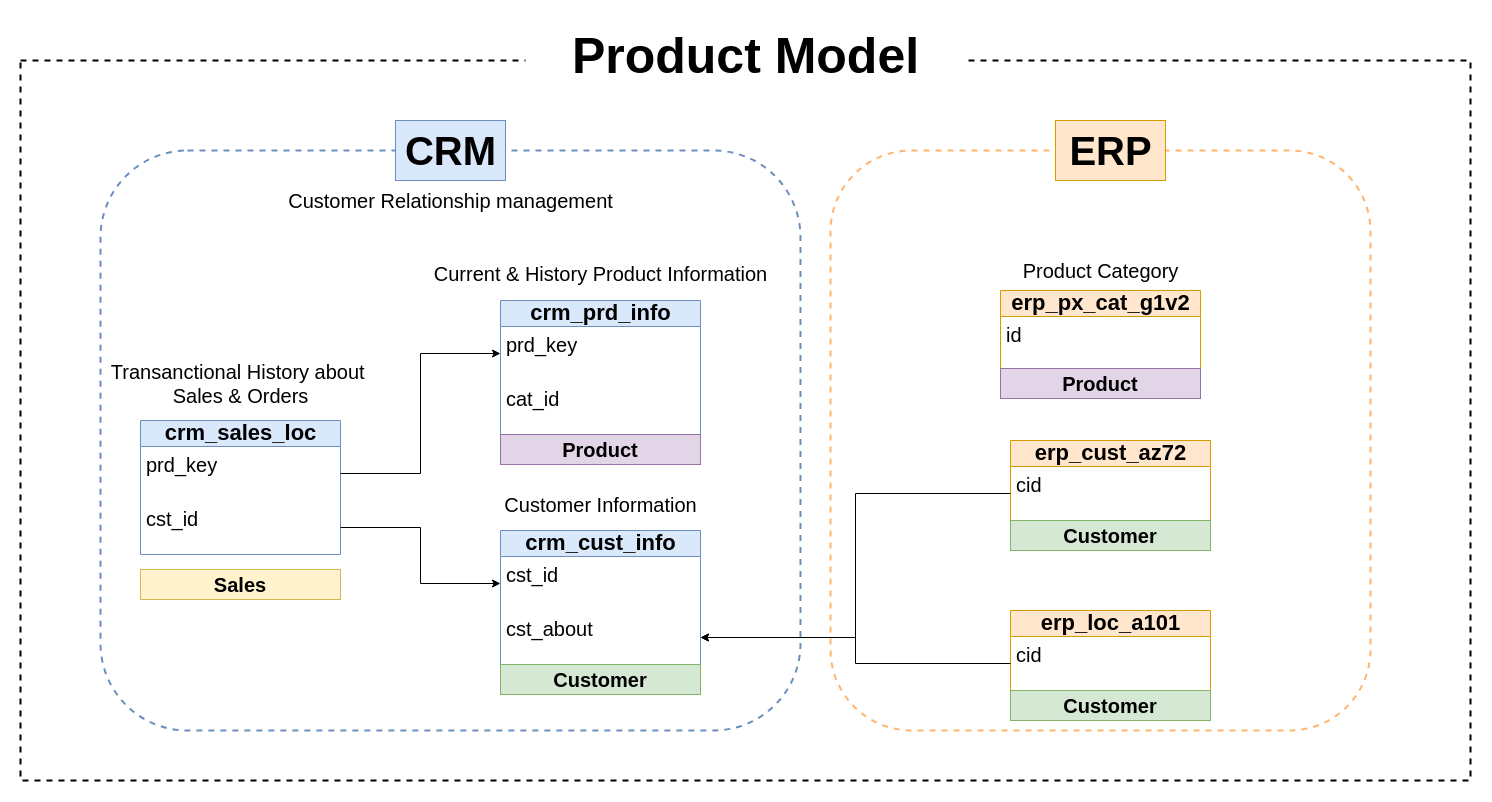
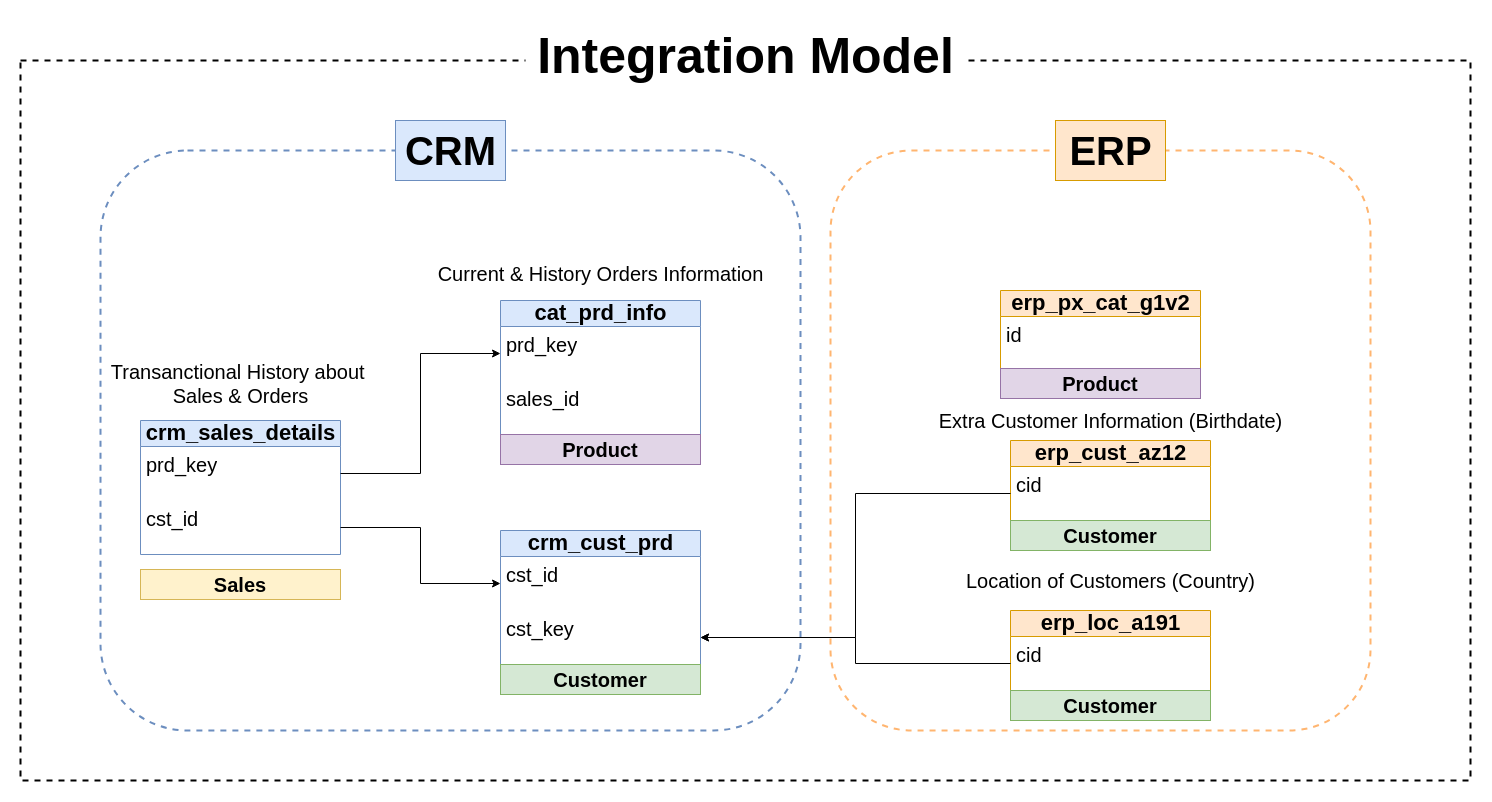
  <mxCell id="0" />
  <mxCell id="1" parent="0" />
  <mxCell id="2" value="" style="rounded=0;whiteSpace=wrap;html=1;fillColor=none;dashed=1;strokeWidth=2;" vertex="1" parent="1"><mxGeometry x="20" y="60" width="1450" height="720" as="geometry" /></mxCell>
  <mxCell id="3" value="" style="rounded=1;whiteSpace=wrap;html=1;fillColor=none;dashed=1;strokeColor=#FFB570;strokeWidth=2;" parent="1" vertex="1"><mxGeometry x="830" y="150" width="540" height="580" as="geometry" /></mxCell>
  <mxCell id="4" value="&lt;font color=&quot;#000000&quot;&gt;&lt;span style=&quot;font-size: 22px;&quot;&gt;&lt;b&gt;erp_px_cat_g1v2&lt;/b&gt;&lt;/span&gt;&lt;/font&gt;" style="swimlane;fontStyle=0;childLayout=stackLayout;horizontal=1;startSize=26;fillColor=#ffe6cc;horizontalStack=0;resizeParent=1;resizeParentMax=0;resizeLast=0;collapsible=1;marginBottom=0;html=1;strokeColor=#d79b00;" parent="1" vertex="1"><mxGeometry x="1000" y="290" width="200" height="80" as="geometry" /></mxCell>
  <mxCell id="5" value="&lt;font style=&quot;font-size: 20px;&quot;&gt;id&lt;/font&gt;" style="text;strokeColor=none;fillColor=none;align=left;verticalAlign=top;spacingLeft=4;spacingRight=4;overflow=hidden;rotatable=0;points=[[0,0.5],[1,0.5]];portConstraint=eastwest;whiteSpace=wrap;html=1;" parent="4" vertex="1"><mxGeometry y="26" width="200" height="54" as="geometry" /></mxCell>
  <mxCell id="6" value="" style="rounded=1;whiteSpace=wrap;html=1;fillColor=none;strokeColor=#6c8ebf;dashed=1;strokeWidth=2;" parent="1" vertex="1"><mxGeometry x="100" y="150" width="700" height="580" as="geometry" /></mxCell>
- <mxCell id="7" value="&lt;b&gt;&lt;font style=&quot;color: rgb(0, 0, 0); font-size: 22px;&quot;&gt;crm_cust_info&lt;/font&gt;&lt;/b&gt;" style="swimlane;fontStyle=0;childLayout=stackLayout;horizontal=1;startSize=26;fillColor=#dae8fc;horizontalStack=0;resizeParent=1;resizeParentMax=0;resizeLast=0;collapsible=1;marginBottom=0;html=1;strokeColor=#6c8ebf;" parent="1" vertex="1"><mxGeometry x="500" y="530" width="200" height="134" as="geometry" /></mxCell>
+ <mxCell id="7" value="&lt;b&gt;&lt;font style=&quot;color: rgb(0, 0, 0); font-size: 22px;&quot;&gt;crm_cust_prd&lt;/font&gt;&lt;/b&gt;" style="swimlane;fontStyle=0;childLayout=stackLayout;horizontal=1;startSize=26;fillColor=#dae8fc;horizontalStack=0;resizeParent=1;resizeParentMax=0;resizeLast=0;collapsible=1;marginBottom=0;html=1;strokeColor=#6c8ebf;" parent="1" vertex="1"><mxGeometry x="500" y="530" width="200" height="134" as="geometry" /></mxCell>
  <mxCell id="8" value="&lt;font style=&quot;font-size: 20px;&quot;&gt;cst_id&lt;/font&gt;" style="text;strokeColor=none;fillColor=none;align=left;verticalAlign=top;spacingLeft=4;spacingRight=4;overflow=hidden;rotatable=0;points=[[0,0.5],[1,0.5]];portConstraint=eastwest;whiteSpace=wrap;html=1;" parent="7" vertex="1"><mxGeometry y="26" width="200" height="54" as="geometry" /></mxCell>
- <mxCell id="9" value="&lt;font style=&quot;font-size: 20px;&quot;&gt;cst_about&lt;/font&gt;" style="text;strokeColor=none;fillColor=none;align=left;verticalAlign=top;spacingLeft=4;spacingRight=4;overflow=hidden;rotatable=0;points=[[0,0.5],[1,0.5]];portConstraint=eastwest;whiteSpace=wrap;html=1;" parent="7" vertex="1"><mxGeometry y="80" width="200" height="54" as="geometry" /></mxCell>
- <mxCell id="10" value="&lt;b&gt;&lt;font style=&quot;color: rgb(0, 0, 0); font-size: 22px;&quot;&gt;crm_prd_info&lt;/font&gt;&lt;/b&gt;" style="swimlane;fontStyle=0;childLayout=stackLayout;horizontal=1;startSize=26;fillColor=#dae8fc;horizontalStack=0;resizeParent=1;resizeParentMax=0;resizeLast=0;collapsible=1;marginBottom=0;html=1;strokeColor=#6c8ebf;" parent="1" vertex="1"><mxGeometry x="500" y="300" width="200" height="134" as="geometry" /></mxCell>
+ <mxCell id="9" value="&lt;font style=&quot;font-size: 20px;&quot;&gt;cst_key&lt;/font&gt;" style="text;strokeColor=none;fillColor=none;align=left;verticalAlign=top;spacingLeft=4;spacingRight=4;overflow=hidden;rotatable=0;points=[[0,0.5],[1,0.5]];portConstraint=eastwest;whiteSpace=wrap;html=1;" parent="7" vertex="1"><mxGeometry y="80" width="200" height="54" as="geometry" /></mxCell>
+ <mxCell id="10" value="&lt;b&gt;&lt;font style=&quot;color: rgb(0, 0, 0); font-size: 22px;&quot;&gt;cat_prd_info&lt;/font&gt;&lt;/b&gt;" style="swimlane;fontStyle=0;childLayout=stackLayout;horizontal=1;startSize=26;fillColor=#dae8fc;horizontalStack=0;resizeParent=1;resizeParentMax=0;resizeLast=0;collapsible=1;marginBottom=0;html=1;strokeColor=#6c8ebf;" parent="1" vertex="1"><mxGeometry x="500" y="300" width="200" height="134" as="geometry" /></mxCell>
  <mxCell id="11" value="&lt;font style=&quot;font-size: 20px;&quot;&gt;prd_key&lt;/font&gt;" style="text;strokeColor=none;fillColor=none;align=left;verticalAlign=top;spacingLeft=4;spacingRight=4;overflow=hidden;rotatable=0;points=[[0,0.5],[1,0.5]];portConstraint=eastwest;whiteSpace=wrap;html=1;" parent="10" vertex="1"><mxGeometry y="26" width="200" height="54" as="geometry" /></mxCell>
- <mxCell id="12" value="&lt;font style=&quot;font-size: 20px;&quot;&gt;cat_id&lt;/font&gt;" style="text;strokeColor=none;fillColor=none;align=left;verticalAlign=top;spacingLeft=4;spacingRight=4;overflow=hidden;rotatable=0;points=[[0,0.5],[1,0.5]];portConstraint=eastwest;whiteSpace=wrap;html=1;" parent="10" vertex="1"><mxGeometry y="80" width="200" height="54" as="geometry" /></mxCell>
- <mxCell id="13" value="&lt;b&gt;&lt;font style=&quot;color: rgb(0, 0, 0); font-size: 22px;&quot;&gt;crm_sales_loc&lt;/font&gt;&lt;/b&gt;" style="swimlane;fontStyle=0;childLayout=stackLayout;horizontal=1;startSize=26;fillColor=#dae8fc;horizontalStack=0;resizeParent=1;resizeParentMax=0;resizeLast=0;collapsible=1;marginBottom=0;html=1;strokeColor=#6c8ebf;" parent="1" vertex="1"><mxGeometry x="140" y="420" width="200" height="134" as="geometry" /></mxCell>
+ <mxCell id="12" value="&lt;font style=&quot;font-size: 20px;&quot;&gt;sales_id&lt;/font&gt;" style="text;strokeColor=none;fillColor=none;align=left;verticalAlign=top;spacingLeft=4;spacingRight=4;overflow=hidden;rotatable=0;points=[[0,0.5],[1,0.5]];portConstraint=eastwest;whiteSpace=wrap;html=1;" parent="10" vertex="1"><mxGeometry y="80" width="200" height="54" as="geometry" /></mxCell>
+ <mxCell id="13" value="&lt;b&gt;&lt;font style=&quot;color: rgb(0, 0, 0); font-size: 22px;&quot;&gt;crm_sales_details&lt;/font&gt;&lt;/b&gt;" style="swimlane;fontStyle=0;childLayout=stackLayout;horizontal=1;startSize=26;fillColor=#dae8fc;horizontalStack=0;resizeParent=1;resizeParentMax=0;resizeLast=0;collapsible=1;marginBottom=0;html=1;strokeColor=#6c8ebf;" parent="1" vertex="1"><mxGeometry x="140" y="420" width="200" height="134" as="geometry" /></mxCell>
  <mxCell id="14" value="&lt;font style=&quot;font-size: 20px;&quot;&gt;prd_key&lt;/font&gt;" style="text;strokeColor=none;fillColor=none;align=left;verticalAlign=top;spacingLeft=4;spacingRight=4;overflow=hidden;rotatable=0;points=[[0,0.5],[1,0.5]];portConstraint=eastwest;whiteSpace=wrap;html=1;" parent="13" vertex="1"><mxGeometry y="26" width="200" height="54" as="geometry" /></mxCell>
  <mxCell id="15" value="&lt;font style=&quot;font-size: 20px;&quot;&gt;cst_id&lt;/font&gt;" style="text;strokeColor=none;fillColor=none;align=left;verticalAlign=top;spacingLeft=4;spacingRight=4;overflow=hidden;rotatable=0;points=[[0,0.5],[1,0.5]];portConstraint=eastwest;whiteSpace=wrap;html=1;" parent="13" vertex="1"><mxGeometry y="80" width="200" height="54" as="geometry" /></mxCell>
  <mxCell id="16" style="edgeStyle=orthogonalEdgeStyle;rounded=0;orthogonalLoop=1;jettySize=auto;html=1;entryX=0;entryY=0.5;entryDx=0;entryDy=0;" parent="1" source="15" target="8" edge="1"><mxGeometry relative="1" as="geometry" /></mxCell>
  <mxCell id="17" style="edgeStyle=orthogonalEdgeStyle;rounded=0;orthogonalLoop=1;jettySize=auto;html=1;entryX=0;entryY=0.5;entryDx=0;entryDy=0;" parent="1" source="14" target="11" edge="1"><mxGeometry relative="1" as="geometry" /></mxCell>
- <mxCell id="18" value="&lt;font style=&quot;font-size: 50px;&quot;&gt;&lt;b style=&quot;&quot;&gt;Product Model&lt;/b&gt;&lt;/font&gt;" style="text;html=1;align=center;verticalAlign=middle;resizable=0;points=[];autosize=1;strokeColor=none;fillColor=default;" parent="1" vertex="1"><mxGeometry x="525" y="20" width="440" height="70" as="geometry" /></mxCell>
- <mxCell id="19" value="&lt;font color=&quot;#000000&quot;&gt;&lt;span style=&quot;font-size: 22px;&quot;&gt;&lt;b&gt;erp_cust_az72&lt;/b&gt;&lt;/span&gt;&lt;/font&gt;" style="swimlane;fontStyle=0;childLayout=stackLayout;horizontal=1;startSize=26;fillColor=#ffe6cc;horizontalStack=0;resizeParent=1;resizeParentMax=0;resizeLast=0;collapsible=1;marginBottom=0;html=1;strokeColor=#d79b00;" parent="1" vertex="1"><mxGeometry x="1010" y="440" width="200" height="80" as="geometry" /></mxCell>
+ <mxCell id="18" value="&lt;font style=&quot;font-size: 50px;&quot;&gt;&lt;b style=&quot;&quot;&gt;Integration Model&lt;/b&gt;&lt;/font&gt;" style="text;html=1;align=center;verticalAlign=middle;resizable=0;points=[];autosize=1;strokeColor=none;fillColor=default;" parent="1" vertex="1"><mxGeometry x="525" y="20" width="440" height="70" as="geometry" /></mxCell>
+ <mxCell id="19" value="&lt;font color=&quot;#000000&quot;&gt;&lt;span style=&quot;font-size: 22px;&quot;&gt;&lt;b&gt;erp_cust_az12&lt;/b&gt;&lt;/span&gt;&lt;/font&gt;" style="swimlane;fontStyle=0;childLayout=stackLayout;horizontal=1;startSize=26;fillColor=#ffe6cc;horizontalStack=0;resizeParent=1;resizeParentMax=0;resizeLast=0;collapsible=1;marginBottom=0;html=1;strokeColor=#d79b00;" parent="1" vertex="1"><mxGeometry x="1010" y="440" width="200" height="80" as="geometry" /></mxCell>
  <mxCell id="20" value="&lt;font style=&quot;font-size: 20px;&quot;&gt;cid&lt;/font&gt;" style="text;strokeColor=none;fillColor=none;align=left;verticalAlign=top;spacingLeft=4;spacingRight=4;overflow=hidden;rotatable=0;points=[[0,0.5],[1,0.5]];portConstraint=eastwest;whiteSpace=wrap;html=1;" parent="19" vertex="1"><mxGeometry y="26" width="200" height="54" as="geometry" /></mxCell>
- <mxCell id="21" value="&lt;font style=&quot;font-size: 20px;&quot;&gt;Customer Information&lt;/font&gt;" style="text;html=1;align=center;verticalAlign=middle;resizable=0;points=[];autosize=1;strokeColor=none;fillColor=none;" parent="1" vertex="1"><mxGeometry x="490" y="484" width="220" height="40" as="geometry" /></mxCell>
- <mxCell id="22" value="&lt;font style=&quot;font-size: 20px;&quot;&gt;Current &amp;amp; History Product Information&lt;/font&gt;" style="text;html=1;align=center;verticalAlign=middle;resizable=0;points=[];autosize=1;strokeColor=none;fillColor=none;" parent="1" vertex="1"><mxGeometry x="420" y="253" width="360" height="40" as="geometry" /></mxCell>
+ <mxCell id="22" value="&lt;font style=&quot;font-size: 20px;&quot;&gt;Current &amp;amp; History Orders Information&lt;/font&gt;" style="text;html=1;align=center;verticalAlign=middle;resizable=0;points=[];autosize=1;strokeColor=none;fillColor=none;" parent="1" vertex="1"><mxGeometry x="420" y="253" width="360" height="40" as="geometry" /></mxCell>
  <mxCell id="23" value="&lt;font style=&quot;font-size: 20px;&quot;&gt;Transanctional History about&amp;nbsp;&lt;/font&gt;&lt;div&gt;&lt;font style=&quot;font-size: 20px;&quot;&gt;Sales &amp;amp; Orders&lt;/font&gt;&lt;/div&gt;" style="text;html=1;align=center;verticalAlign=middle;resizable=0;points=[];autosize=1;strokeColor=none;fillColor=none;" parent="1" vertex="1"><mxGeometry x="90" y="353" width="300" height="60" as="geometry" /></mxCell>
+ <mxCell id="24" value="&lt;font style=&quot;font-size: 20px;&quot;&gt;Extra Customer Information (Birthdate)&lt;/font&gt;" style="text;html=1;align=center;verticalAlign=middle;resizable=0;points=[];autosize=1;strokeColor=none;fillColor=none;" parent="1" vertex="1"><mxGeometry x="925" y="400" width="370" height="40" as="geometry" /></mxCell>
  <mxCell id="25" style="edgeStyle=orthogonalEdgeStyle;rounded=0;orthogonalLoop=1;jettySize=auto;html=1;entryX=1;entryY=0.5;entryDx=0;entryDy=0;" parent="1" source="20" target="9" edge="1"><mxGeometry relative="1" as="geometry" /></mxCell>
- <mxCell id="26" value="&lt;font color=&quot;#000000&quot;&gt;&lt;span style=&quot;font-size: 22px;&quot;&gt;&lt;b&gt;erp_loc_a101&lt;/b&gt;&lt;/span&gt;&lt;/font&gt;" style="swimlane;fontStyle=0;childLayout=stackLayout;horizontal=1;startSize=26;fillColor=#ffe6cc;horizontalStack=0;resizeParent=1;resizeParentMax=0;resizeLast=0;collapsible=1;marginBottom=0;html=1;strokeColor=#d79b00;" parent="1" vertex="1"><mxGeometry x="1010" y="610" width="200" height="80" as="geometry" /></mxCell>
+ <mxCell id="26" value="&lt;font color=&quot;#000000&quot;&gt;&lt;span style=&quot;font-size: 22px;&quot;&gt;&lt;b&gt;erp_loc_a191&lt;/b&gt;&lt;/span&gt;&lt;/font&gt;" style="swimlane;fontStyle=0;childLayout=stackLayout;horizontal=1;startSize=26;fillColor=#ffe6cc;horizontalStack=0;resizeParent=1;resizeParentMax=0;resizeLast=0;collapsible=1;marginBottom=0;html=1;strokeColor=#d79b00;" parent="1" vertex="1"><mxGeometry x="1010" y="610" width="200" height="80" as="geometry" /></mxCell>
  <mxCell id="27" value="&lt;font style=&quot;font-size: 20px;&quot;&gt;cid&lt;/font&gt;" style="text;strokeColor=none;fillColor=none;align=left;verticalAlign=top;spacingLeft=4;spacingRight=4;overflow=hidden;rotatable=0;points=[[0,0.5],[1,0.5]];portConstraint=eastwest;whiteSpace=wrap;html=1;" parent="26" vertex="1"><mxGeometry y="26" width="200" height="54" as="geometry" /></mxCell>
  <mxCell id="28" style="edgeStyle=orthogonalEdgeStyle;rounded=0;orthogonalLoop=1;jettySize=auto;html=1;entryX=1;entryY=0.5;entryDx=0;entryDy=0;" parent="1" source="27" target="9" edge="1"><mxGeometry relative="1" as="geometry" /></mxCell>
- <mxCell id="30" value="&lt;font style=&quot;font-size: 20px;&quot;&gt;Product Category&lt;/font&gt;" style="text;html=1;align=center;verticalAlign=middle;resizable=0;points=[];autosize=1;strokeColor=none;fillColor=none;" parent="1" vertex="1"><mxGeometry x="1010" y="250" width="180" height="40" as="geometry" /></mxCell>
+ <mxCell id="29" value="&lt;font style=&quot;font-size: 20px;&quot;&gt;Location of Customers (Country)&lt;/font&gt;" style="text;html=1;align=center;verticalAlign=middle;resizable=0;points=[];autosize=1;strokeColor=none;fillColor=none;" parent="1" vertex="1"><mxGeometry x="955" y="560" width="310" height="40" as="geometry" /></mxCell>
  <mxCell id="31" value="&lt;font style=&quot;font-size: 40px; color: rgb(0, 0, 0);&quot;&gt;&lt;b&gt;CRM&lt;/b&gt;&lt;/font&gt;" style="text;html=1;align=center;verticalAlign=middle;resizable=0;points=[];autosize=1;strokeColor=#6c8ebf;fillColor=#dae8fc;" parent="1" vertex="1"><mxGeometry x="395" y="120" width="110" height="60" as="geometry" /></mxCell>
  <mxCell id="32" value="&lt;font style=&quot;font-size: 40px; color: rgb(0, 0, 0);&quot;&gt;&lt;b&gt;ERP&lt;/b&gt;&lt;/font&gt;" style="text;html=1;align=center;verticalAlign=middle;resizable=0;points=[];autosize=1;strokeColor=#d79b00;fillColor=#ffe6cc;" parent="1" vertex="1"><mxGeometry x="1055" y="120" width="110" height="60" as="geometry" /></mxCell>
  <mxCell id="33" value="&lt;b&gt;&lt;font style=&quot;font-size: 20px; color: rgb(0, 0, 0);&quot;&gt;Product&lt;/font&gt;&lt;/b&gt;" style="text;html=1;strokeColor=#9673a6;fillColor=#e1d5e7;align=center;verticalAlign=middle;whiteSpace=wrap;overflow=hidden;" parent="1" vertex="1"><mxGeometry x="500" y="434" width="200" height="30" as="geometry" /></mxCell>
  <mxCell id="34" value="&lt;b&gt;&lt;font style=&quot;font-size: 20px; color: rgb(0, 0, 0);&quot;&gt;Product&lt;/font&gt;&lt;/b&gt;" style="text;html=1;strokeColor=#9673a6;fillColor=#e1d5e7;align=center;verticalAlign=middle;whiteSpace=wrap;overflow=hidden;" parent="1" vertex="1"><mxGeometry x="1000" y="368" width="200" height="30" as="geometry" /></mxCell>
  <mxCell id="35" value="&lt;b&gt;&lt;font style=&quot;font-size: 20px; color: rgb(0, 0, 0);&quot;&gt;Customer&lt;/font&gt;&lt;/b&gt;" style="text;html=1;strokeColor=#82b366;fillColor=#d5e8d4;align=center;verticalAlign=middle;whiteSpace=wrap;overflow=hidden;" parent="1" vertex="1"><mxGeometry x="500" y="664" width="200" height="30" as="geometry" /></mxCell>
  <mxCell id="36" value="&lt;b&gt;&lt;font style=&quot;font-size: 20px; color: rgb(0, 0, 0);&quot;&gt;Customer&lt;/font&gt;&lt;/b&gt;" style="text;html=1;strokeColor=#82b366;fillColor=#d5e8d4;align=center;verticalAlign=middle;whiteSpace=wrap;overflow=hidden;" parent="1" vertex="1"><mxGeometry x="1010" y="520" width="200" height="30" as="geometry" /></mxCell>
  <mxCell id="37" value="&lt;b&gt;&lt;font style=&quot;font-size: 20px; color: rgb(0, 0, 0);&quot;&gt;Customer&lt;/font&gt;&lt;/b&gt;" style="text;html=1;strokeColor=#82b366;fillColor=#d5e8d4;align=center;verticalAlign=middle;whiteSpace=wrap;overflow=hidden;" parent="1" vertex="1"><mxGeometry x="1010" y="690" width="200" height="30" as="geometry" /></mxCell>
  <mxCell id="38" value="&lt;b&gt;&lt;font style=&quot;font-size: 20px; color: rgb(0, 0, 0);&quot;&gt;Sales&lt;/font&gt;&lt;/b&gt;" style="text;html=1;strokeColor=#d6b656;fillColor=#fff2cc;align=center;verticalAlign=middle;whiteSpace=wrap;overflow=hidden;" parent="1" vertex="1"><mxGeometry x="140" y="569" width="200" height="30" as="geometry" /></mxCell>
- <mxCell id="39" value="&lt;font style=&quot;font-size: 20px;&quot;&gt;Customer Relationship management&lt;/font&gt;" style="text;html=1;align=center;verticalAlign=middle;resizable=0;points=[];autosize=1;strokeColor=none;fillColor=none;fontSize=16;" vertex="1" parent="1"><mxGeometry x="275" y="180" width="350" height="40" as="geometry" /></mxCell>
